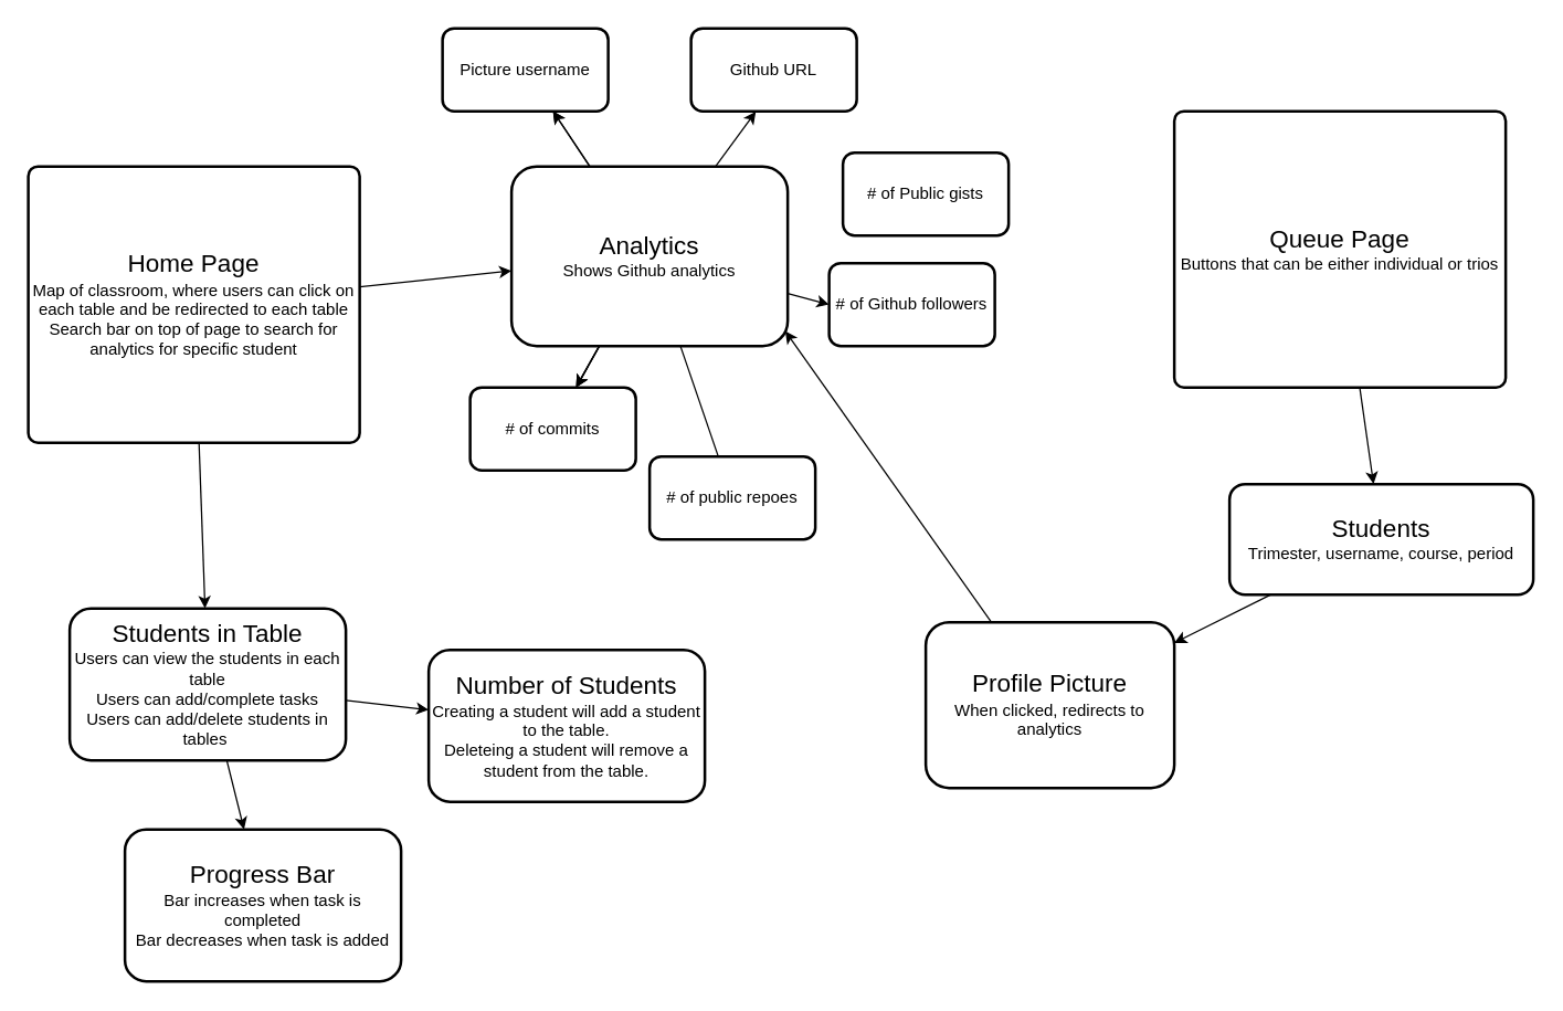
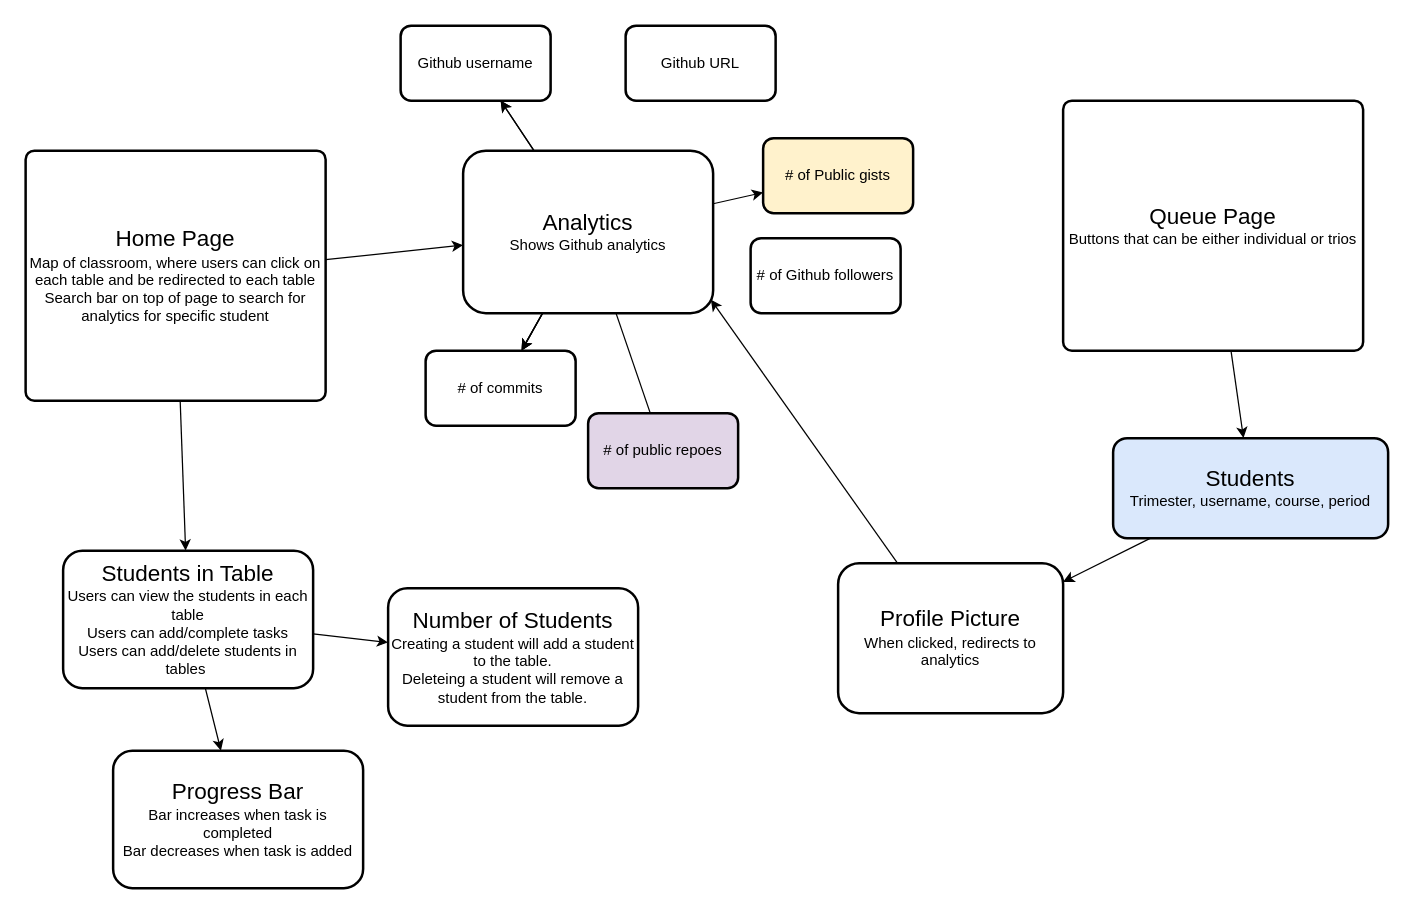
  <mxCell id="0" />
  <mxCell id="1" parent="0" />
  <mxCell id="2" value="" style="edgeStyle=none;html=1;fontSize=12;" parent="1" source="4" target="13" edge="1"><mxGeometry relative="1" as="geometry" /></mxCell>
  <mxCell id="3" value="" style="edgeStyle=none;html=1;fontSize=12;" parent="1" source="4" target="16" edge="1"><mxGeometry relative="1" as="geometry" /></mxCell>
  <mxCell id="4" value="&lt;font style=&quot;&quot;&gt;&lt;span style=&quot;font-size: 18px;&quot;&gt;Home Page&lt;/span&gt;&lt;br&gt;&lt;font style=&quot;font-size: 12px;&quot;&gt;Map of classroom, where users can click on each table and be redirected to each table&lt;br&gt;&lt;/font&gt;Search bar on top of page to search for analytics for specific student&lt;br&gt;&lt;/font&gt;" style="rounded=1;whiteSpace=wrap;html=1;absoluteArcSize=1;arcSize=14;strokeWidth=2;" parent="1" vertex="1"><mxGeometry x="20" y="120" width="240" height="200" as="geometry" /></mxCell>
  <mxCell id="5" value="" style="edgeStyle=none;html=1;fontSize=12;" parent="1" source="13" target="19" edge="1"><mxGeometry relative="1" as="geometry" /></mxCell>
  <mxCell id="6" value="" style="edgeStyle=none;html=1;fontSize=12;" parent="1" source="13" target="19" edge="1"><mxGeometry relative="1" as="geometry" /></mxCell>
  <mxCell id="7" value="" style="edgeStyle=none;html=1;fontSize=12;" parent="1" source="13" target="19" edge="1"><mxGeometry relative="1" as="geometry" /></mxCell>
  <mxCell id="8" style="edgeStyle=none;html=1;fontSize=12;endArrow=none;" parent="1" source="13" target="20" edge="1"><mxGeometry relative="1" as="geometry" /></mxCell>
- <mxCell id="9" style="edgeStyle=none;html=1;entryX=0;entryY=0.5;entryDx=0;entryDy=0;fontSize=12;" parent="1" source="13" target="21" edge="1"><mxGeometry relative="1" as="geometry" /></mxCell>
  <mxCell id="10" value="" style="edgeStyle=none;html=1;fontSize=12;" parent="1" source="13" target="23" edge="1"><mxGeometry relative="1" as="geometry" /></mxCell>
  <mxCell id="11" value="" style="edgeStyle=none;html=1;fontSize=12;" parent="1" source="13" target="23" edge="1"><mxGeometry relative="1" as="geometry" /></mxCell>
- <mxCell id="12" style="edgeStyle=none;html=1;entryX=0.391;entryY=1.005;entryDx=0;entryDy=0;entryPerimeter=0;fontSize=12;" parent="1" source="13" target="24" edge="1"><mxGeometry relative="1" as="geometry" /></mxCell>
+ <mxCell id="12" style="edgeStyle=none;html=1;fontSize=12;" parent="1" source="13" target="22" edge="1"><mxGeometry relative="1" as="geometry" /></mxCell>
  <mxCell id="13" value="&lt;span style=&quot;font-size: 18px;&quot;&gt;Analytics&lt;/span&gt;&lt;br&gt;Shows Github analytics" style="whiteSpace=wrap;html=1;rounded=1;arcSize=14;strokeWidth=2;" parent="1" vertex="1"><mxGeometry x="370" y="120" width="200" height="130" as="geometry" /></mxCell>
  <mxCell id="14" value="" style="edgeStyle=none;html=1;fontSize=12;" parent="1" source="16" target="17" edge="1"><mxGeometry relative="1" as="geometry" /></mxCell>
  <mxCell id="15" value="" style="edgeStyle=none;html=1;fontSize=12;" parent="1" source="16" target="18" edge="1"><mxGeometry relative="1" as="geometry" /></mxCell>
  <mxCell id="16" value="&lt;font style=&quot;&quot;&gt;&lt;font style=&quot;font-size: 18px;&quot;&gt;Students in Table&lt;br&gt;&lt;/font&gt;Users can view the students in each table&lt;br&gt;Users can add/complete tasks&lt;br&gt;Users can add/delete students in tables&amp;nbsp;&lt;/font&gt;" style="rounded=1;whiteSpace=wrap;html=1;arcSize=14;strokeWidth=2;" parent="1" vertex="1"><mxGeometry x="50" y="440" width="200" height="110" as="geometry" /></mxCell>
  <mxCell id="17" value="&lt;font style=&quot;&quot;&gt;&lt;span style=&quot;font-size: 18px;&quot;&gt;Progress Bar&lt;br&gt;&lt;/span&gt;Bar increases when task is completed&lt;br&gt;Bar decreases when task is added&lt;br&gt;&lt;/font&gt;" style="rounded=1;whiteSpace=wrap;html=1;arcSize=14;strokeWidth=2;" parent="1" vertex="1"><mxGeometry x="90" y="600" width="200" height="110" as="geometry" /></mxCell>
  <mxCell id="18" value="&lt;font style=&quot;&quot;&gt;&lt;span style=&quot;font-size: 18px;&quot;&gt;Number of Students&lt;br&gt;&lt;/span&gt;Creating a student will add a student to the table.&lt;br&gt;Deleteing a student will remove a student from the table.&lt;br&gt;&lt;/font&gt;" style="rounded=1;whiteSpace=wrap;html=1;arcSize=14;strokeWidth=2;" parent="1" vertex="1"><mxGeometry x="310" y="470" width="200" height="110" as="geometry" /></mxCell>
  <mxCell id="19" value="# of commits" style="whiteSpace=wrap;html=1;rounded=1;arcSize=14;strokeWidth=2;" parent="1" vertex="1"><mxGeometry x="340" y="280" width="120" height="60" as="geometry" /></mxCell>
- <mxCell id="20" value="# of public repoes" style="whiteSpace=wrap;html=1;rounded=1;arcSize=14;strokeWidth=2;" parent="1" vertex="1"><mxGeometry x="470" y="330" width="120" height="60" as="geometry" /></mxCell>
+ <mxCell id="20" value="# of public repoes" style="whiteSpace=wrap;html=1;rounded=1;arcSize=14;strokeWidth=2;fillColor=#e1d5e7;" parent="1" vertex="1"><mxGeometry x="470" y="330" width="120" height="60" as="geometry" /></mxCell>
  <mxCell id="21" value="# of Github followers" style="whiteSpace=wrap;html=1;rounded=1;arcSize=14;strokeWidth=2;" parent="1" vertex="1"><mxGeometry x="600" y="190" width="120" height="60" as="geometry" /></mxCell>
- <mxCell id="22" value="# of Public gists" style="whiteSpace=wrap;html=1;rounded=1;arcSize=14;strokeWidth=2;" parent="1" vertex="1"><mxGeometry x="610" y="110" width="120" height="60" as="geometry" /></mxCell>
- <mxCell id="23" value="Picture username" style="whiteSpace=wrap;html=1;rounded=1;arcSize=14;strokeWidth=2;" parent="1" vertex="1"><mxGeometry x="320" y="20" width="120" height="60" as="geometry" /></mxCell>
+ <mxCell id="22" value="# of Public gists" style="whiteSpace=wrap;html=1;rounded=1;arcSize=14;strokeWidth=2;fillColor=#fff2cc;" parent="1" vertex="1"><mxGeometry x="610" y="110" width="120" height="60" as="geometry" /></mxCell>
+ <mxCell id="23" value="Github username" style="whiteSpace=wrap;html=1;rounded=1;arcSize=14;strokeWidth=2;" parent="1" vertex="1"><mxGeometry x="320" y="20" width="120" height="60" as="geometry" /></mxCell>
  <mxCell id="24" value="Github URL" style="whiteSpace=wrap;html=1;rounded=1;arcSize=14;strokeWidth=2;" parent="1" vertex="1"><mxGeometry x="500" y="20" width="120" height="60" as="geometry" /></mxCell>
  <mxCell id="25" value="" style="edgeStyle=none;html=1;" edge="1" parent="1" source="26" target="28"><mxGeometry relative="1" as="geometry" /></mxCell>
  <mxCell id="26" value="&lt;font style=&quot;&quot;&gt;&lt;span style=&quot;font-size: 18px;&quot;&gt;Queue Page&lt;/span&gt;&lt;br&gt;Buttons that can be either individual or trios&lt;br&gt;&lt;/font&gt;" style="rounded=1;whiteSpace=wrap;html=1;absoluteArcSize=1;arcSize=14;strokeWidth=2;" vertex="1" parent="1"><mxGeometry x="850" y="80" width="240" height="200" as="geometry" /></mxCell>
  <mxCell id="27" value="" style="edgeStyle=none;html=1;fontSize=12;" edge="1" parent="1" source="28" target="30"><mxGeometry relative="1" as="geometry" /></mxCell>
- <mxCell id="28" value="&lt;font style=&quot;&quot;&gt;&lt;span style=&quot;font-size: 18px;&quot;&gt;Students&lt;/span&gt;&lt;br&gt;&lt;font style=&quot;font-size: 12px;&quot;&gt;Trimester, username, course, period&lt;/font&gt;&lt;br&gt;&lt;/font&gt;" style="whiteSpace=wrap;html=1;rounded=1;arcSize=14;strokeWidth=2;" vertex="1" parent="1"><mxGeometry x="890" y="350" width="220" height="80" as="geometry" /></mxCell>
+ <mxCell id="28" value="&lt;font style=&quot;&quot;&gt;&lt;span style=&quot;font-size: 18px;&quot;&gt;Students&lt;/span&gt;&lt;br&gt;&lt;font style=&quot;font-size: 12px;&quot;&gt;Trimester, username, course, period&lt;/font&gt;&lt;br&gt;&lt;/font&gt;" style="whiteSpace=wrap;html=1;rounded=1;arcSize=14;strokeWidth=2;fillColor=#dae8fc;" vertex="1" parent="1"><mxGeometry x="890" y="350" width="220" height="80" as="geometry" /></mxCell>
  <mxCell id="29" value="" style="edgeStyle=none;html=1;fontSize=18;entryX=0.991;entryY=0.917;entryDx=0;entryDy=0;entryPerimeter=0;" edge="1" parent="1" source="30" target="13"><mxGeometry relative="1" as="geometry"><mxPoint x="553.793" y="250" as="targetPoint" /></mxGeometry></mxCell>
  <mxCell id="30" value="&lt;font style=&quot;font-size: 18px;&quot;&gt;Profile Picture&lt;br&gt;&lt;/font&gt;When clicked, redirects to analytics" style="whiteSpace=wrap;html=1;rounded=1;arcSize=14;strokeWidth=2;" vertex="1" parent="1"><mxGeometry x="670" y="450" width="180" height="120" as="geometry" /></mxCell>
